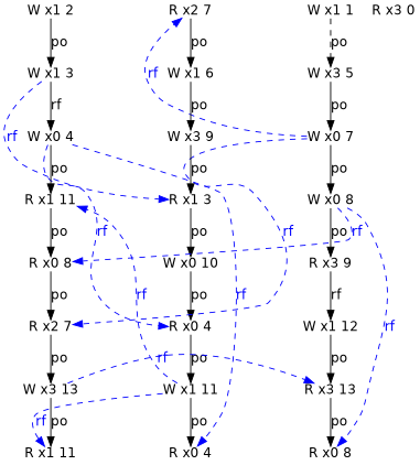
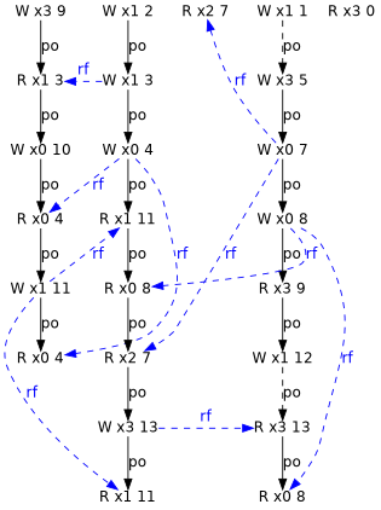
  digraph {
    fontname="DejaVu Sans"
    node [fontname="DejaVu Sans" idx=0 loc=1 shape=plain th=1 type=W]
    edge [fontname="DejaVu Sans"]
    n1 [idx=4 label="R x3 9" loc=3 type=R]
    n2 [idx=5 label="W x1 12"]
    n3 [idx=6 label="R x3 13" loc=3 type=R]
    n4 [idx=7 label="R x1 11" th=3 type=R]
    n5 [label="W x1 2" th=3]
    n6 [idx=1 label="W x1 3" th=3]
    n7 [idx=3 label="R x1 3" th=2 type=R]
    n8 [idx=2 label="W x0 4" loc=0 th=3]
    n9 [idx=4 label="W x0 10" loc=0 th=2]
    n10 [idx=5 label="R x0 4" loc=0 th=2 type=R]
    n11 [idx=6 label="W x1 11" th=2]
    n12 [idx=3 label="R x1 11" th=3 type=R]
    n13 [idx=4 label="R x0 8" loc=0 th=3 type=R]
    n14 [idx=5 label="R x2 7" loc=2 th=3 type=R]
    n15 [idx=7 label="R x0 4" loc=0 th=2 type=R]
    n16 [idx=6 label="W x3 13" loc=3 th=3]
    n17 [idx=2 label="W x0 7" loc=2]
    n18 [label="R x2 7" loc=2 th=2 type=R]
    n19 [idx=3 label="W x0 8" loc=0]
-   n20 [idx=1 label="W x1 6" th=2]
    n21 [idx=7 label="R x0 8" loc=0 type=R]
    n22 [label="W x1 1"]
    n23 [idx=1 label="W x3 5" loc=3]
    n24 [label="R x3 0" loc=3 th=0 type=R]
    n25 [idx=2 label="W x3 9" loc=3 th=2]
-   n1 -> n2 [label=rf]
-   n2 -> n3 [label=po]
+   n1 -> n2 [label=po]
+   n2 -> n3 [label=po style=dashed]
    n3 -> n21 [label=po]
    n5 -> n6 [label=po]
    n6 -> n7 [color=blue constraint=false fontcolor=blue from_idx=1 from_th=3 label=rf style=dashed to_idx=3 to_th=2]
-   n6 -> n8 [label=rf]
+   n6 -> n8 [label=po]
    n7 -> n9 [label=po]
    n8 -> n10 [color=blue constraint=false fontcolor=blue from_idx=2 from_th=3 label=rf style=dashed to_idx=5 to_th=2]
    n8 -> n12 [label=po]
    n8 -> n15 [color=blue constraint=false fontcolor=blue from_idx=2 from_th=3 label=rf style=dashed to_idx=7 to_th=2]
    n9 -> n10 [label=po]
    n10 -> n11 [label=po]
    n11 -> n4 [color=blue constraint=false fontcolor=blue from_idx=6 from_th=2 label=rf style=dashed to_idx=7 to_th=3]
    n11 -> n12 [color=blue constraint=false fontcolor=blue from_idx=6 from_th=2 label=rf style=dashed to_idx=3 to_th=3]
    n11 -> n15 [label=po]
    n12 -> n13 [label=po]
    n13 -> n14 [label=po]
    n14 -> n16 [label=po]
    n16 -> n3 [color=blue constraint=false fontcolor=blue from_idx=6 from_th=3 label=rf style=dashed to_idx=6 to_th=1]
    n16 -> n4 [label=po]
    n17 -> n14 [color=blue constraint=false fontcolor=blue from_idx=2 from_th=1 label=rf style=dashed to_idx=5 to_th=3]
    n17 -> n18 [color=blue constraint=false fontcolor=blue from_idx=2 from_th=1 label=rf style=dashed to_idx=0 to_th=2]
    n17 -> n19 [label=po]
-   n18 -> n20 [label=po]
    n19 -> n1 [label=po]
    n19 -> n13 [color=blue constraint=false fontcolor=blue from_idx=3 from_th=1 label=rf style=dashed to_idx=4 to_th=3]
    n19 -> n21 [color=blue constraint=false fontcolor=blue from_idx=3 from_th=1 label=rf style=dashed to_idx=7 to_th=1]
-   n20 -> n25 [label=po]
    n22 -> n23 [label=po style=dashed]
    n23 -> n17 [label=po]
    n25 -> n7 [label=po]
  }
